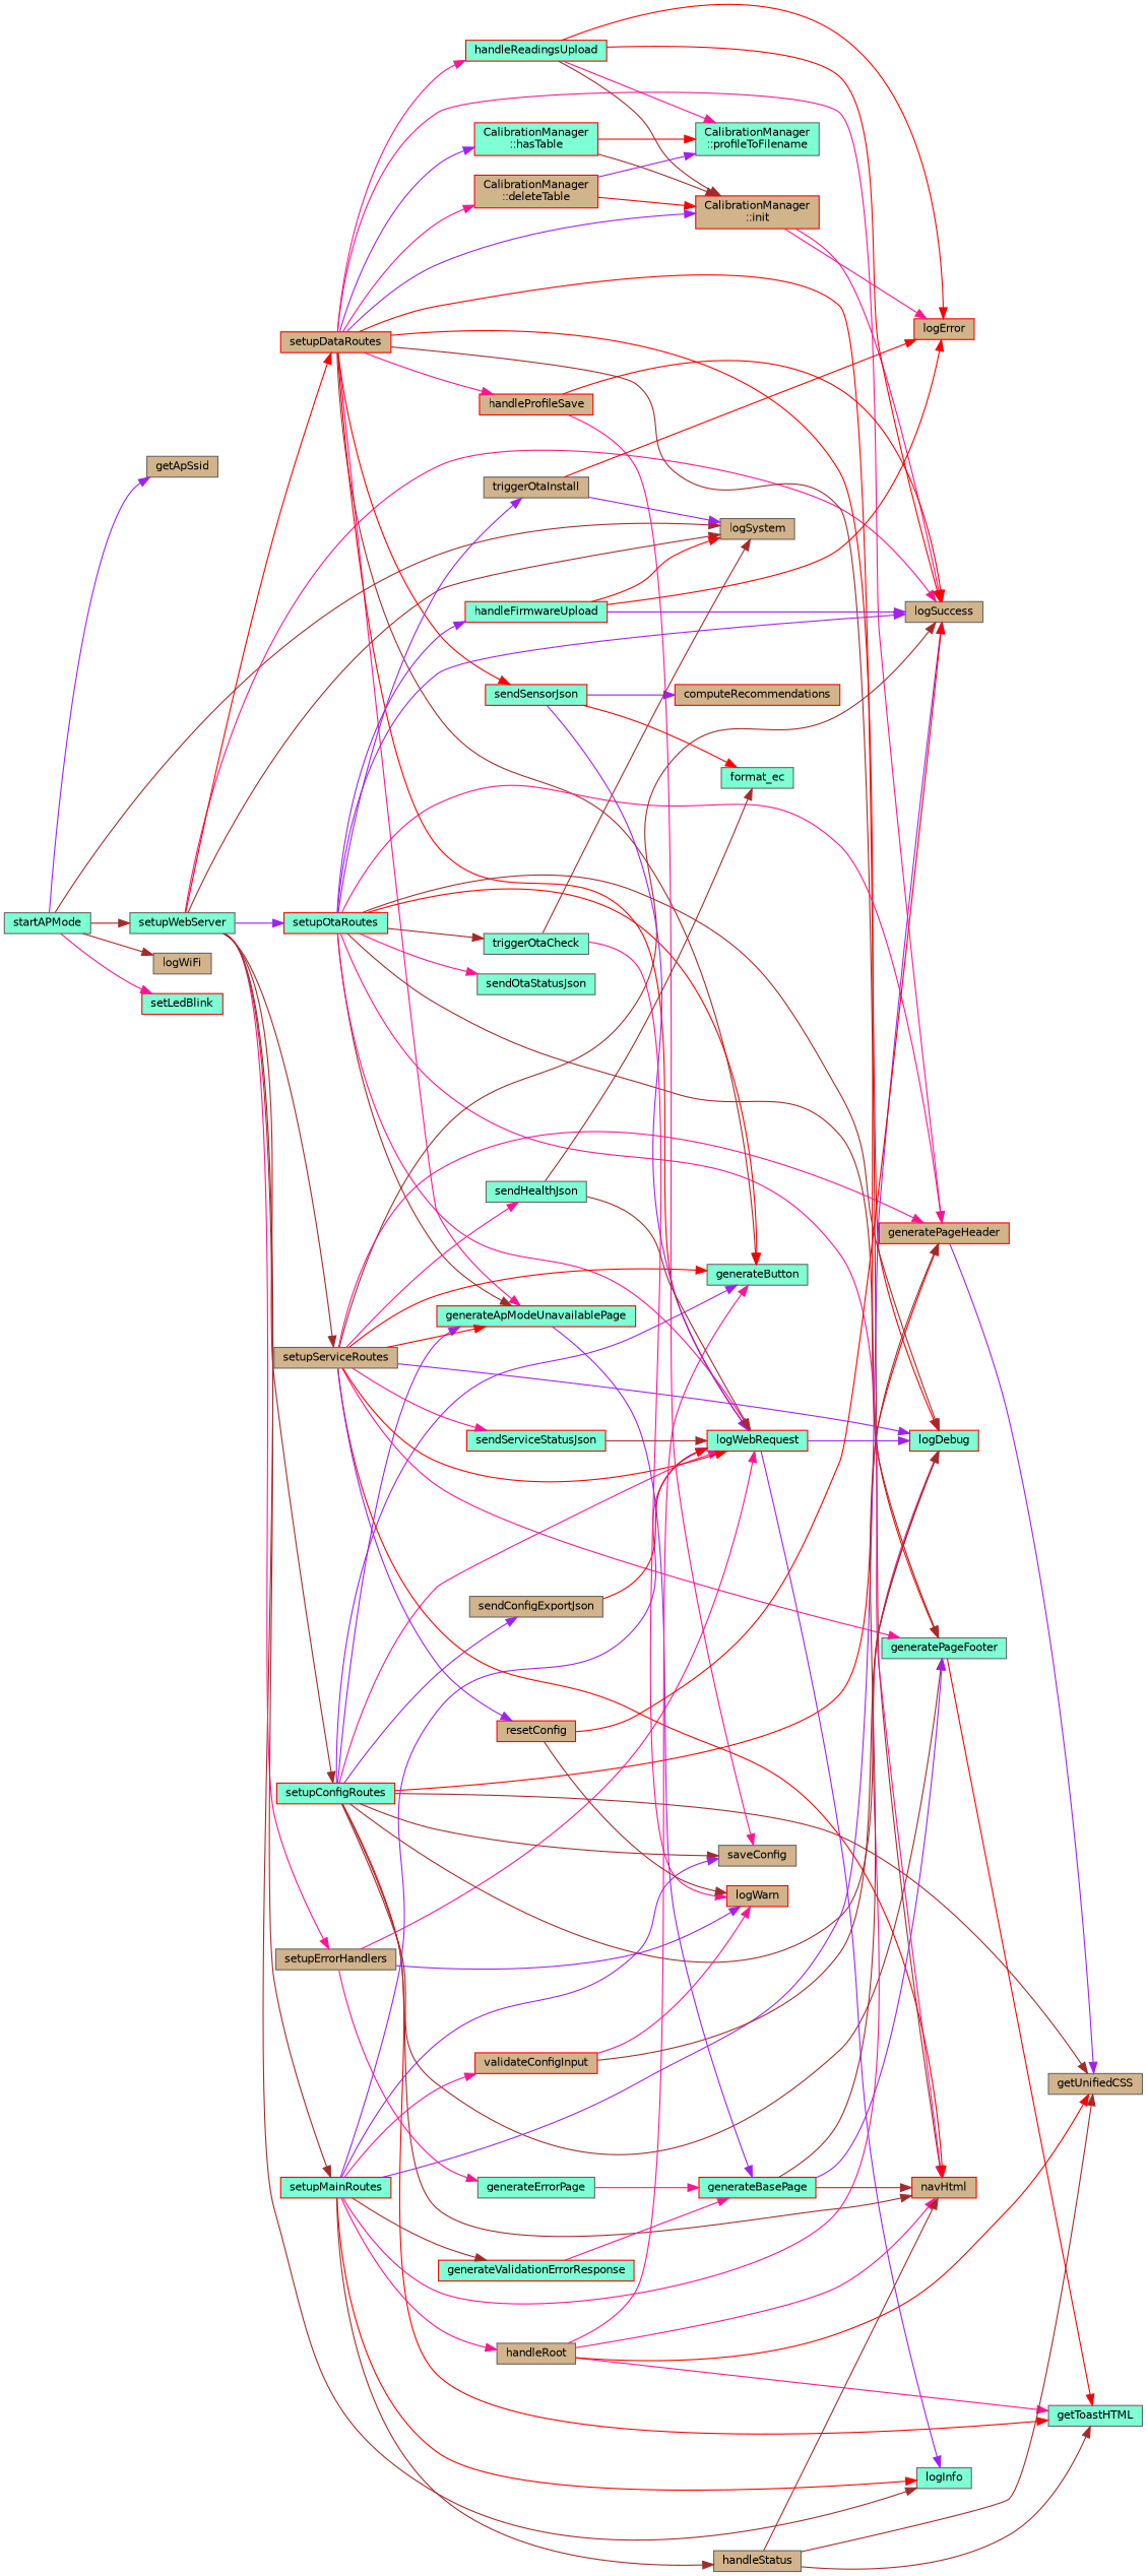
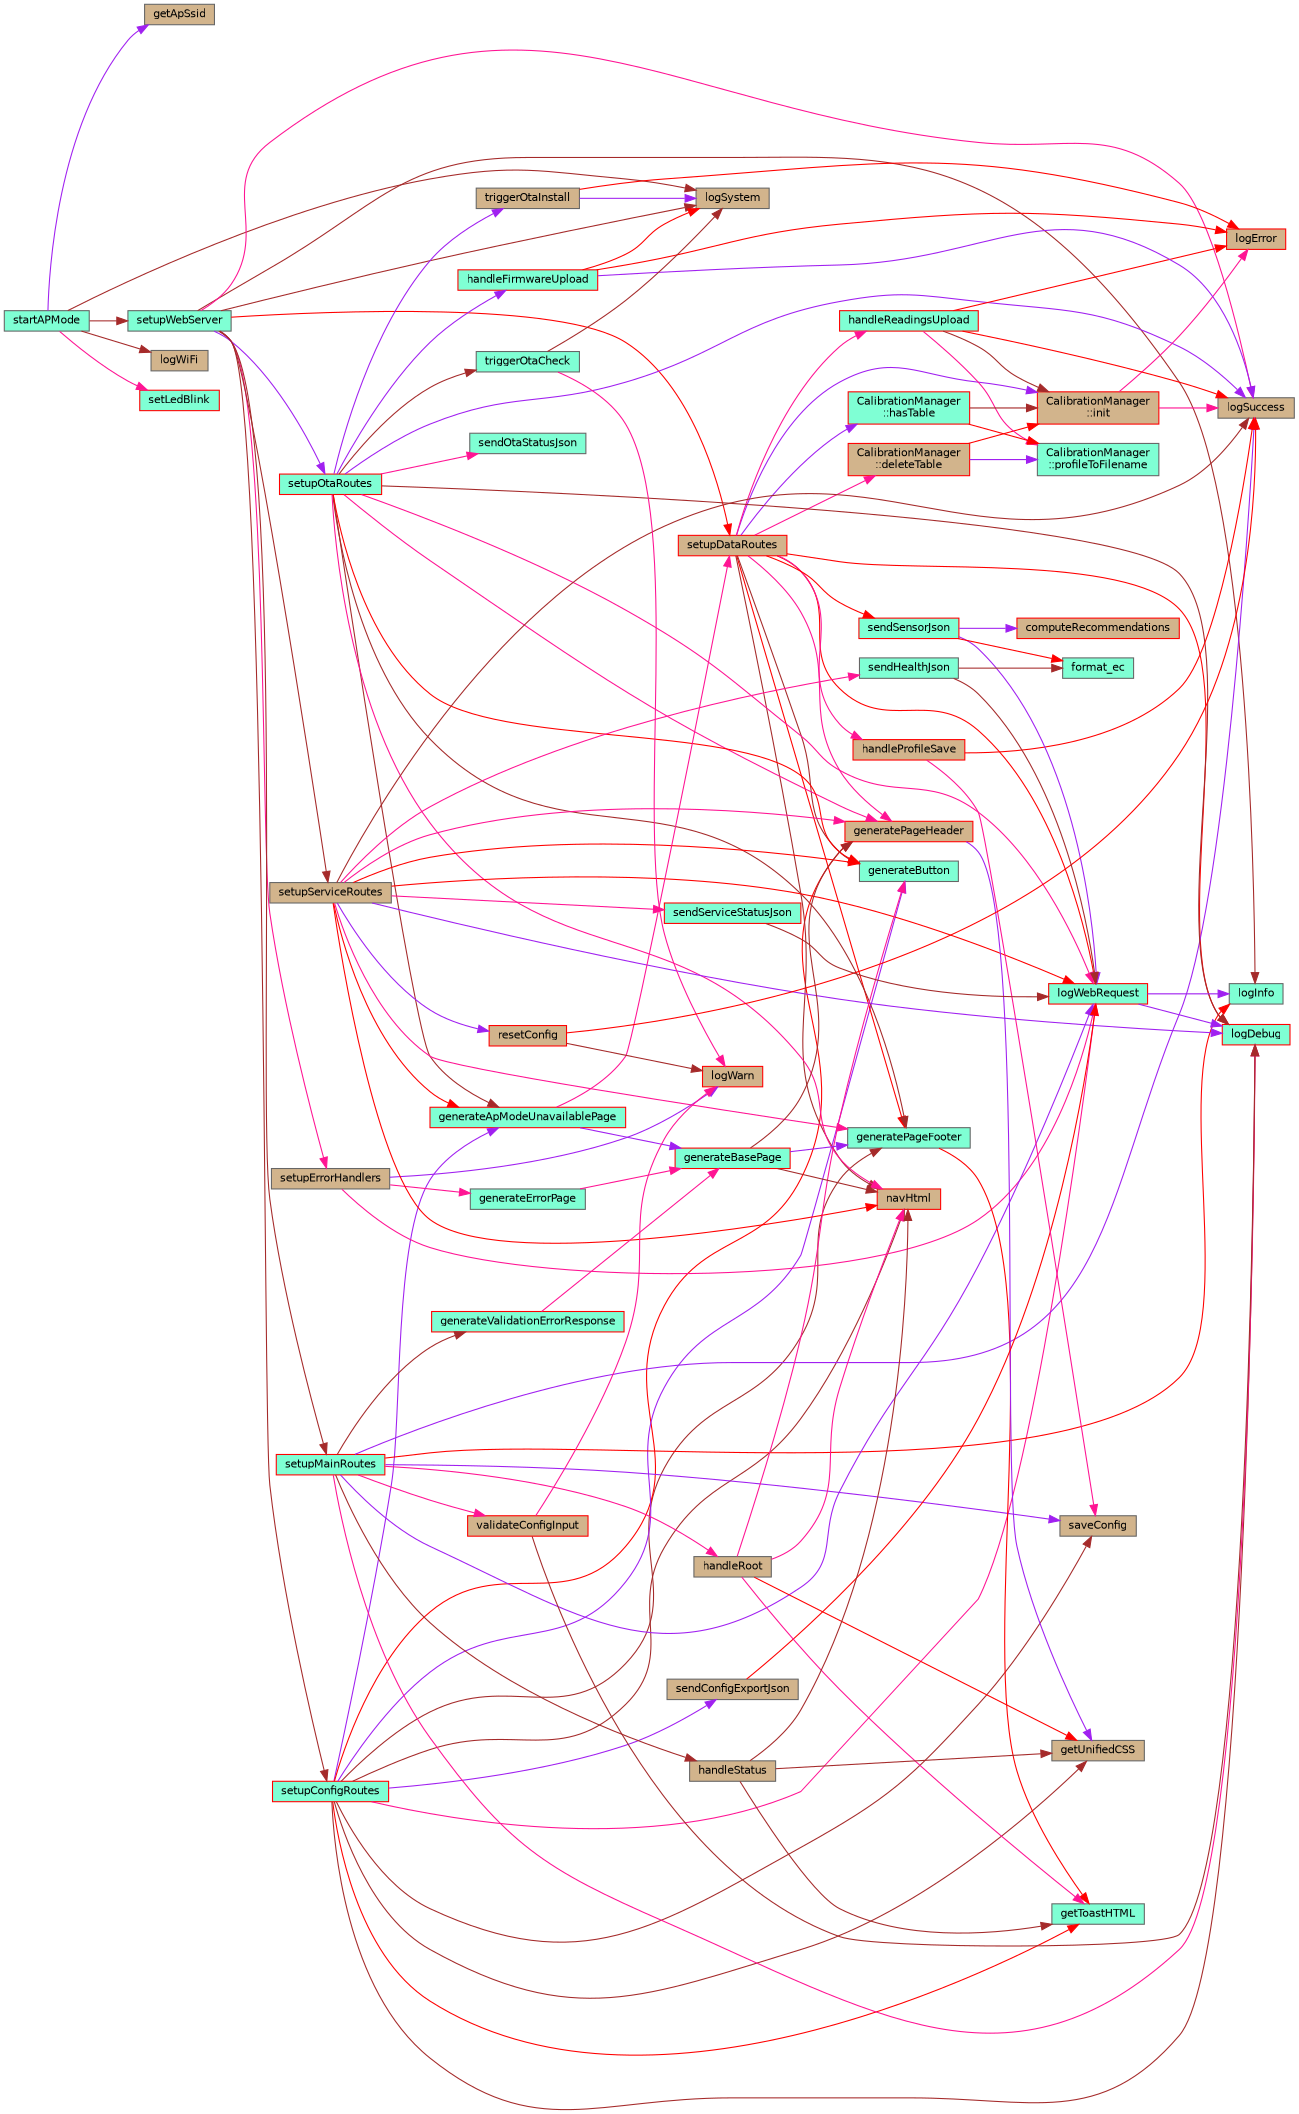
  digraph {
    rankdir=LR
    node [color=red fillcolor=aquamarine fontname=Helvetica fontsize=10 shape=box style=filled]
    edge [color=brown fontname=Helvetica fontsize=10 labelfontname=Helvetica labelfontsize=10 style=solid]
    n1 [color=gray40 fontcolor=black height=0.2 label=startAPMode width=0.4]
    n2 [color=gray40 fillcolor=tan height=0.2 label=getApSsid width=0.4]
    n3 [color=gray40 fillcolor=tan height=0.2 label=logSystem width=0.4]
    n4 [color=gray40 fillcolor=tan height=0.2 label=logWiFi width=0.4]
    n5 [height=0.2 label=setLedBlink width=0.4]
    n6 [color=gray40 height=0.2 label=setupWebServer width=0.4]
    n7 [color=gray40 height=0.2 label=logInfo width=0.4]
    n8 [color=gray40 fillcolor=tan height=0.2 label=logSuccess width=0.4]
    n9 [height=0.2 label=setupConfigRoutes width=0.4]
    n10 [fillcolor=tan height=0.2 label=setupDataRoutes width=0.4]
    n11 [color=gray40 fillcolor=tan height=0.2 label=setupErrorHandlers width=0.4]
    n12 [height=0.2 label=setupMainRoutes width=0.4]
    n13 [height=0.2 label=setupOtaRoutes width=0.4]
    n14 [color=gray40 fillcolor=tan height=0.2 label=setupServiceRoutes width=0.4]
    n15 [height=0.2 label=generateApModeUnavailablePage width=0.4]
    n16 [color=gray40 height=0.2 label=generatePageFooter width=0.4]
    n17 [color=gray40 height=0.2 label=getToastHTML width=0.4]
    n18 [fillcolor=tan height=0.2 label=generatePageHeader width=0.4]
    n19 [color=gray40 fillcolor=tan height=0.2 label=getUnifiedCSS width=0.4]
    n20 [fillcolor=tan height=0.2 label=navHtml width=0.4]
    n21 [color=gray40 height=0.2 label=generateButton width=0.4]
    n22 [height=0.2 label=logDebug width=0.4]
    n23 [height=0.2 label=logWebRequest width=0.4]
    n24 [color=gray40 fillcolor=tan height=0.2 label=saveConfig width=0.4]
    n25 [color=gray40 fillcolor=tan height=0.2 label=sendConfigExportJson width=0.4]
    n26 [fillcolor=tan height=0.2 label="CalibrationManager\l::deleteTable" width=0.4]
    n27 [fillcolor=tan height=0.2 label="CalibrationManager\l::init" width=0.4]
    n28 [fillcolor=tan height=0.2 label=handleProfileSave width=0.4]
    n29 [height=0.2 label=handleReadingsUpload width=0.4]
    n30 [height=0.2 label="CalibrationManager\l::hasTable" width=0.4]
    n31 [height=0.2 label=sendSensorJson width=0.4]
    n32 [color=gray40 height=0.2 label=generateErrorPage width=0.4]
    n33 [fillcolor=tan height=0.2 label=logWarn width=0.4]
    n34 [height=0.2 label=generateValidationErrorResponse width=0.4]
    n35 [color=gray40 fillcolor=tan height=0.2 label=handleRoot width=0.4]
    n36 [color=gray40 fillcolor=tan height=0.2 label=handleStatus width=0.4]
    n37 [fillcolor=tan height=0.2 label=validateConfigInput width=0.4]
    n38 [height=0.2 label=handleFirmwareUpload width=0.4]
    n39 [color=gray40 height=0.2 label=sendOtaStatusJson width=0.4]
    n40 [color=gray40 height=0.2 label=triggerOtaCheck width=0.4]
    n41 [color=gray40 fillcolor=tan height=0.2 label=triggerOtaInstall width=0.4]
    n42 [fillcolor=tan height=0.2 label=resetConfig width=0.4]
    n43 [color=gray40 height=0.2 label=sendHealthJson width=0.4]
    n44 [height=0.2 label=sendServiceStatusJson width=0.4]
    n45 [height=0.2 label=generateBasePage width=0.4]
    n46 [color=gray40 height=0.2 label="CalibrationManager\l::profileToFilename" width=0.4]
    n47 [fillcolor=tan height=0.2 label=logError width=0.4]
    n48 [fillcolor=tan height=0.2 label=computeRecommendations width=0.4]
    n49 [color=gray40 height=0.2 label=format_ec width=0.4]
    n1 -> n2 [color=purple]
    n1 -> n3
    n1 -> n4
    n1 -> n5 [color=deeppink]
    n1 -> n6
    n6 -> n3
    n6 -> n7
    n6 -> n8 [color=deeppink]
    n6 -> n9
    n6 -> n10 [color=red]
    n6 -> n11 [color=deeppink]
    n6 -> n12
    n6 -> n13 [color=purple]
    n6 -> n14
    n9 -> n15 [color=purple]
    n9 -> n16
    n9 -> n17 [color=red]
    n9 -> n18 [color=red]
    n9 -> n19
    n9 -> n20
    n9 -> n21 [color=purple]
    n9 -> n22
    n9 -> n23 [color=deeppink]
    n9 -> n24
    n9 -> n25 [color=purple]
-   n10 -> n15 [color=deeppink]
+   n15 -> n10 [color=deeppink]
    n10 -> n16 [color=red]
    n10 -> n18 [color=deeppink]
    n10 -> n20
    n10 -> n21
    n10 -> n22 [color=red]
    n10 -> n23 [color=red]
    n10 -> n26 [color=deeppink]
    n10 -> n27 [color=purple]
    n10 -> n28 [color=deeppink]
    n10 -> n29 [color=deeppink]
    n10 -> n30 [color=purple]
    n10 -> n31 [color=red]
    n11 -> n23 [color=deeppink]
    n11 -> n32 [color=deeppink]
    n11 -> n33 [color=purple]
    n12 -> n7 [color=red]
    n12 -> n8 [color=purple]
    n12 -> n22 [color=deeppink]
    n12 -> n23 [color=purple]
    n12 -> n24 [color=purple]
    n12 -> n34
    n12 -> n35 [color=deeppink]
    n12 -> n36
    n12 -> n37 [color=deeppink]
    n13 -> n8 [color=purple]
    n13 -> n15
    n13 -> n16
    n13 -> n18 [color=deeppink]
    n13 -> n20 [color=deeppink]
    n13 -> n21 [color=red]
    n13 -> n22
    n13 -> n23 [color=deeppink]
    n13 -> n38 [color=purple]
    n13 -> n39 [color=deeppink]
    n13 -> n40
    n13 -> n41 [color=purple]
    n14 -> n8
    n14 -> n15 [color=red]
    n14 -> n16 [color=deeppink]
    n14 -> n18 [color=deeppink]
    n14 -> n20 [color=red]
    n14 -> n21 [color=red]
    n14 -> n22 [color=purple]
    n14 -> n23 [color=red]
    n14 -> n42 [color=purple]
    n14 -> n43 [color=deeppink]
    n14 -> n44 [color=deeppink]
    n15 -> n45 [color=purple]
    n16 -> n17 [color=red]
    n18 -> n19 [color=purple]
    n23 -> n7 [color=purple]
    n23 -> n22 [color=purple]
    n25 -> n23 [color=red]
    n26 -> n27 [color=red]
    n26 -> n46 [color=purple]
    n27 -> n8 [color=deeppink]
    n27 -> n47 [color=deeppink]
    n28 -> n8 [color=red]
    n28 -> n24 [color=deeppink]
    n29 -> n8 [color=red]
    n29 -> n27
    n29 -> n46 [color=deeppink]
    n29 -> n47 [color=red]
    n30 -> n27
    n30 -> n46 [color=red]
    n31 -> n23 [color=purple]
    n31 -> n48 [color=purple]
    n31 -> n49 [color=red]
    n32 -> n45 [color=deeppink]
    n34 -> n45 [color=deeppink]
    n35 -> n17 [color=deeppink]
    n35 -> n19 [color=red]
    n35 -> n20 [color=deeppink]
    n35 -> n21 [color=deeppink]
    n36 -> n17
    n36 -> n19
    n36 -> n20
    n37 -> n22
    n37 -> n33 [color=deeppink]
    n38 -> n3 [color=red]
    n38 -> n8 [color=purple]
    n38 -> n47 [color=red]
    n40 -> n3
    n40 -> n33 [color=deeppink]
    n41 -> n3 [color=purple]
    n41 -> n47 [color=red]
    n42 -> n8 [color=red]
    n42 -> n33
    n43 -> n23
    n43 -> n49
    n44 -> n23
    n45 -> n16 [color=purple]
    n45 -> n18
    n45 -> n20
  }
